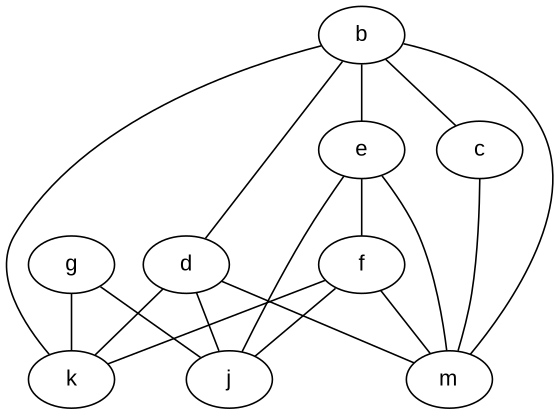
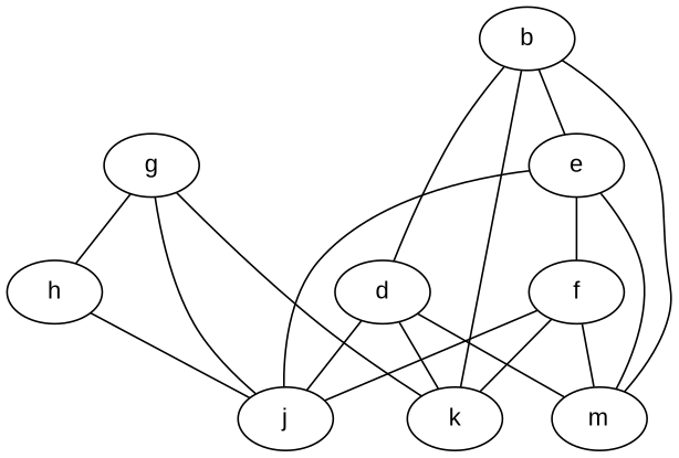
  graph {
    fontname="Liberation Sans"
    node [fontname="Liberation Sans"]
    edge [fontname="Liberation Sans"]
    f
    j
    m
    k
    e
    d
+   h
    g
    b
-   c
    f -- j
    f -- m
    f -- k
    e -- f
    e -- j
    e -- m
    d -- j
    d -- m
    d -- k
+   h -- j
    g -- j
    g -- k
+   g -- h
    b -- m
    b -- k
    b -- e
    b -- d
-   b -- c
-   c -- m
  }
